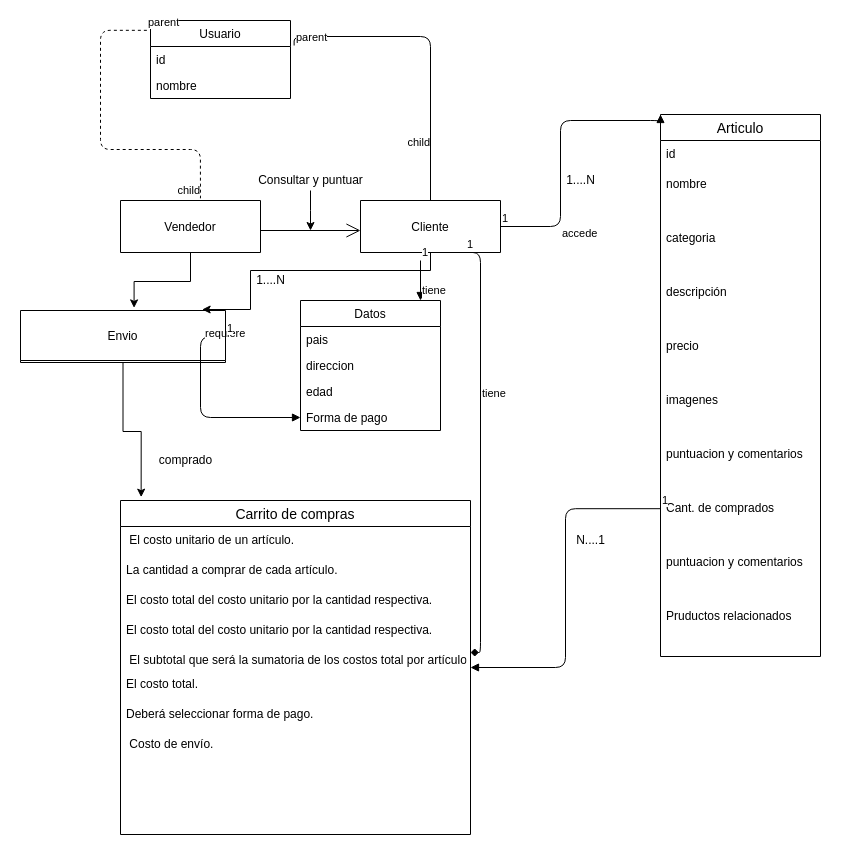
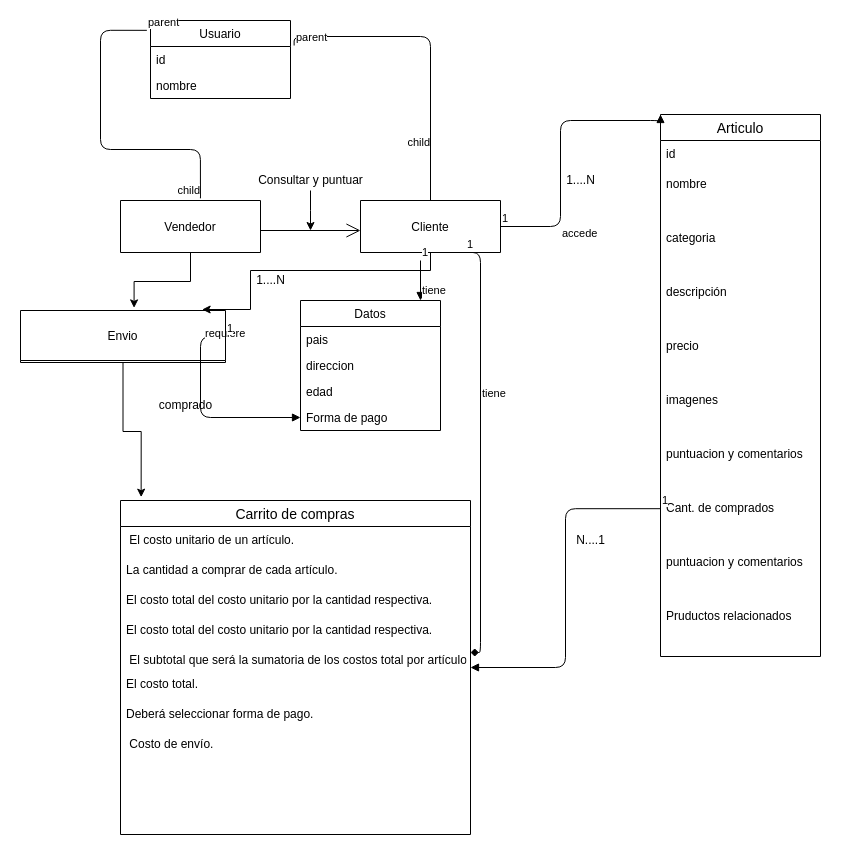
  <mxCell id="0" />
  <mxCell id="1" parent="0" />
  <mxCell id="2" value="Usuario" style="swimlane;fontStyle=0;childLayout=stackLayout;horizontal=1;startSize=26;fillColor=none;horizontalStack=0;resizeParent=1;resizeParentMax=0;resizeLast=0;collapsible=1;marginBottom=0;" vertex="1" parent="1"><mxGeometry x="150" y="20" width="140" height="78" as="geometry" /></mxCell>
  <mxCell id="3" value="id " style="text;strokeColor=none;fillColor=none;align=left;verticalAlign=top;spacingLeft=4;spacingRight=4;overflow=hidden;rotatable=0;points=[[0,0.5],[1,0.5]];portConstraint=eastwest;" vertex="1" parent="2"><mxGeometry y="26" width="140" height="26" as="geometry" /></mxCell>
  <mxCell id="4" value="nombre" style="text;strokeColor=none;fillColor=none;align=left;verticalAlign=top;spacingLeft=4;spacingRight=4;overflow=hidden;rotatable=0;points=[[0,0.5],[1,0.5]];portConstraint=eastwest;" vertex="1" parent="2"><mxGeometry y="52" width="140" height="26" as="geometry" /></mxCell>
  <mxCell id="5" value="Articulo" style="swimlane;fontStyle=0;childLayout=stackLayout;horizontal=1;startSize=26;horizontalStack=0;resizeParent=1;resizeParentMax=0;resizeLast=0;collapsible=1;marginBottom=0;align=center;fontSize=14;" vertex="1" parent="1"><mxGeometry x="660" y="114" width="160" height="542" as="geometry"><mxRectangle x="650" y="144" width="80" height="26" as="alternateBounds" /></mxGeometry></mxCell>
  <mxCell id="6" value="id" style="text;strokeColor=none;fillColor=none;spacingLeft=4;spacingRight=4;overflow=hidden;rotatable=0;points=[[0,0.5],[1,0.5]];portConstraint=eastwest;fontSize=12;" vertex="1" parent="5"><mxGeometry y="26" width="160" height="30" as="geometry" /></mxCell>
  <mxCell id="7" value="nombre" style="text;strokeColor=none;fillColor=none;spacingLeft=4;spacingRight=4;overflow=hidden;rotatable=0;points=[[0,0.5],[1,0.5]];portConstraint=eastwest;fontSize=12;" vertex="1" parent="5"><mxGeometry y="56" width="160" height="54" as="geometry" /></mxCell>
  <mxCell id="8" value="categoria" style="text;strokeColor=none;fillColor=none;spacingLeft=4;spacingRight=4;overflow=hidden;rotatable=0;points=[[0,0.5],[1,0.5]];portConstraint=eastwest;fontSize=12;" vertex="1" parent="5"><mxGeometry y="110" width="160" height="54" as="geometry" /></mxCell>
  <mxCell id="9" value="descripción" style="text;strokeColor=none;fillColor=none;spacingLeft=4;spacingRight=4;overflow=hidden;rotatable=0;points=[[0,0.5],[1,0.5]];portConstraint=eastwest;fontSize=12;" vertex="1" parent="5"><mxGeometry y="164" width="160" height="54" as="geometry" /></mxCell>
  <mxCell id="10" value="precio" style="text;strokeColor=none;fillColor=none;spacingLeft=4;spacingRight=4;overflow=hidden;rotatable=0;points=[[0,0.5],[1,0.5]];portConstraint=eastwest;fontSize=12;" vertex="1" parent="5"><mxGeometry y="218" width="160" height="54" as="geometry" /></mxCell>
  <mxCell id="11" value="imagenes" style="text;strokeColor=none;fillColor=none;spacingLeft=4;spacingRight=4;overflow=hidden;rotatable=0;points=[[0,0.5],[1,0.5]];portConstraint=eastwest;fontSize=12;" vertex="1" parent="5"><mxGeometry y="272" width="160" height="54" as="geometry" /></mxCell>
  <mxCell id="12" value="puntuacion y comentarios" style="text;strokeColor=none;fillColor=none;spacingLeft=4;spacingRight=4;overflow=hidden;rotatable=0;points=[[0,0.5],[1,0.5]];portConstraint=eastwest;fontSize=12;" vertex="1" parent="5"><mxGeometry y="326" width="160" height="54" as="geometry" /></mxCell>
  <mxCell id="13" value="Cant. de comprados" style="text;strokeColor=none;fillColor=none;spacingLeft=4;spacingRight=4;overflow=hidden;rotatable=0;points=[[0,0.5],[1,0.5]];portConstraint=eastwest;fontSize=12;" vertex="1" parent="5"><mxGeometry y="380" width="160" height="54" as="geometry" /></mxCell>
  <mxCell id="14" value="puntuacion y comentarios" style="text;strokeColor=none;fillColor=none;spacingLeft=4;spacingRight=4;overflow=hidden;rotatable=0;points=[[0,0.5],[1,0.5]];portConstraint=eastwest;fontSize=12;" vertex="1" parent="5"><mxGeometry y="434" width="160" height="54" as="geometry" /></mxCell>
  <mxCell id="15" value="Pruductos relacionados" style="text;strokeColor=none;fillColor=none;spacingLeft=4;spacingRight=4;overflow=hidden;rotatable=0;points=[[0,0.5],[1,0.5]];portConstraint=eastwest;fontSize=12;" vertex="1" parent="5"><mxGeometry y="488" width="160" height="54" as="geometry" /></mxCell>
  <mxCell id="16" style="edgeStyle=orthogonalEdgeStyle;rounded=0;orthogonalLoop=1;jettySize=auto;html=1;entryX=0.554;entryY=-0.05;entryDx=0;entryDy=0;entryPerimeter=0;" edge="1" parent="1" source="17" target="47"><mxGeometry relative="1" as="geometry" /></mxCell>
  <mxCell id="17" value="Vendedor" style="swimlane;fontStyle=0;childLayout=stackLayout;horizontal=1;startSize=52;fillColor=none;horizontalStack=0;resizeParent=1;resizeParentMax=0;resizeLast=0;collapsible=1;marginBottom=0;" vertex="1" parent="1"><mxGeometry x="120" y="200" width="140" height="52" as="geometry" /></mxCell>
  <mxCell id="18" style="edgeStyle=orthogonalEdgeStyle;rounded=0;orthogonalLoop=1;jettySize=auto;html=1;entryX=0.886;entryY=-0.019;entryDx=0;entryDy=0;entryPerimeter=0;" edge="1" parent="1" source="19" target="47"><mxGeometry relative="1" as="geometry"><Array as="points"><mxPoint x="430" y="270" /><mxPoint x="250" y="270" /><mxPoint x="250" y="309" /></Array></mxGeometry></mxCell>
  <mxCell id="19" value="Cliente" style="swimlane;fontStyle=0;childLayout=stackLayout;horizontal=1;startSize=52;fillColor=none;horizontalStack=0;resizeParent=1;resizeParentMax=0;resizeLast=0;collapsible=1;marginBottom=0;" vertex="1" parent="1"><mxGeometry x="360" y="200" width="140" height="52" as="geometry" /></mxCell>
  <mxCell id="20" value="" style="endArrow=none;html=1;edgeStyle=orthogonalEdgeStyle;exitX=1.026;exitY=-0.038;exitDx=0;exitDy=0;exitPerimeter=0;entryX=0.5;entryY=0;entryDx=0;entryDy=0;" edge="1" parent="1" source="3" target="19"><mxGeometry relative="1" as="geometry"><mxPoint x="340" y="240" as="sourcePoint" /><mxPoint x="500" y="240" as="targetPoint" /></mxGeometry></mxCell>
  <mxCell id="21" value="parent" style="edgeLabel;resizable=0;html=1;align=left;verticalAlign=bottom;" connectable="0" vertex="1" parent="20"><mxGeometry x="-1" relative="1" as="geometry" /></mxCell>
  <mxCell id="22" value="child" style="edgeLabel;resizable=0;html=1;align=right;verticalAlign=bottom;" connectable="0" vertex="1" parent="20"><mxGeometry x="1" relative="1" as="geometry"><mxPoint y="-49.59" as="offset" /></mxGeometry></mxCell>
- <mxCell id="23" value="" style="endArrow=none;html=1;edgeStyle=orthogonalEdgeStyle;exitX=-0.026;exitY=0.126;exitDx=0;exitDy=0;exitPerimeter=0;entryX=0.571;entryY=-0.042;entryDx=0;entryDy=0;entryPerimeter=0;dashed=1;" edge="1" parent="1" source="2" target="17"><mxGeometry relative="1" as="geometry"><mxPoint x="190" y="98.012" as="sourcePoint" /><mxPoint x="326.36" y="253" as="targetPoint" /><Array as="points"><mxPoint x="100" y="30" /><mxPoint x="100" y="149" /><mxPoint x="200" y="149" /></Array></mxGeometry></mxCell>
+ <mxCell id="23" value="" style="endArrow=none;html=1;edgeStyle=orthogonalEdgeStyle;exitX=-0.026;exitY=0.126;exitDx=0;exitDy=0;exitPerimeter=0;entryX=0.571;entryY=-0.042;entryDx=0;entryDy=0;entryPerimeter=0;" edge="1" parent="1" source="2" target="17"><mxGeometry relative="1" as="geometry"><mxPoint x="190" y="98.012" as="sourcePoint" /><mxPoint x="326.36" y="253" as="targetPoint" /><Array as="points"><mxPoint x="100" y="30" /><mxPoint x="100" y="149" /><mxPoint x="200" y="149" /></Array></mxGeometry></mxCell>
  <mxCell id="24" value="parent" style="edgeLabel;resizable=0;html=1;align=left;verticalAlign=bottom;" connectable="0" vertex="1" parent="23"><mxGeometry x="-1" relative="1" as="geometry" /></mxCell>
  <mxCell id="25" value="child" style="edgeLabel;resizable=0;html=1;align=right;verticalAlign=bottom;" connectable="0" vertex="1" parent="23"><mxGeometry x="1" relative="1" as="geometry" /></mxCell>
  <mxCell id="26" value="tiene" style="endArrow=block;endFill=1;html=1;edgeStyle=orthogonalEdgeStyle;align=left;verticalAlign=top;" edge="1" parent="1" target="48"><mxGeometry x="-0.158" relative="1" as="geometry"><mxPoint x="420" y="260" as="sourcePoint" /><mxPoint x="500" y="240" as="targetPoint" /><Array as="points"><mxPoint x="420" y="300" /><mxPoint x="300" y="300" /><mxPoint x="300" y="385" /></Array><mxPoint as="offset" /></mxGeometry></mxCell>
  <mxCell id="27" value="1" style="edgeLabel;resizable=0;html=1;align=left;verticalAlign=bottom;" connectable="0" vertex="1" parent="26"><mxGeometry x="-1" relative="1" as="geometry" /></mxCell>
  <mxCell id="28" value="tiene" style="endArrow=diamond;endFill=1;html=1;edgeStyle=orthogonalEdgeStyle;align=left;verticalAlign=top;exitX=0.75;exitY=1;exitDx=0;exitDy=0;" edge="1" parent="1" source="19" target="35"><mxGeometry x="-0.327" relative="1" as="geometry"><mxPoint x="340" y="240" as="sourcePoint" /><mxPoint x="480" y="390" as="targetPoint" /><Array as="points"><mxPoint x="480" y="252" /><mxPoint x="480" y="652" /></Array><mxPoint as="offset" /></mxGeometry></mxCell>
  <mxCell id="29" value="1" style="edgeLabel;resizable=0;html=1;align=left;verticalAlign=bottom;" connectable="0" vertex="1" parent="28"><mxGeometry x="-1" relative="1" as="geometry" /></mxCell>
  <mxCell id="30" value="accede" style="endArrow=block;endFill=1;html=1;edgeStyle=orthogonalEdgeStyle;align=left;verticalAlign=top;exitX=1;exitY=0.5;exitDx=0;exitDy=0;entryX=0;entryY=0;entryDx=0;entryDy=0;" edge="1" parent="1" source="19" target="5"><mxGeometry x="-0.559" y="6" relative="1" as="geometry"><mxPoint x="760" y="110" as="sourcePoint" /><mxPoint x="590" y="120" as="targetPoint" /><Array as="points"><mxPoint x="560" y="226" /><mxPoint x="560" y="120" /><mxPoint x="660" y="120" /></Array><mxPoint x="6" y="-6" as="offset" /></mxGeometry></mxCell>
  <mxCell id="31" value="1" style="edgeLabel;resizable=0;html=1;align=left;verticalAlign=bottom;" connectable="0" vertex="1" parent="30"><mxGeometry x="-1" relative="1" as="geometry" /></mxCell>
  <mxCell id="32" value="" style="endArrow=open;endFill=1;endSize=12;html=1;" edge="1" parent="1"><mxGeometry width="160" relative="1" as="geometry"><mxPoint x="260" y="230" as="sourcePoint" /><mxPoint x="360" y="230" as="targetPoint" /></mxGeometry></mxCell>
  <mxCell id="33" style="edgeStyle=orthogonalEdgeStyle;rounded=0;orthogonalLoop=1;jettySize=auto;html=1;" edge="1" parent="1" source="34"><mxGeometry relative="1" as="geometry"><mxPoint x="310" y="230" as="targetPoint" /></mxGeometry></mxCell>
  <mxCell id="34" value="Consultar y puntuar" style="text;html=1;resizable=0;autosize=1;align=center;verticalAlign=middle;points=[];fillColor=none;strokeColor=none;rounded=0;" vertex="1" parent="1"><mxGeometry x="250" y="170" width="120" height="20" as="geometry" /></mxCell>
  <mxCell id="35" value="Carrito de compras" style="swimlane;fontStyle=0;childLayout=stackLayout;horizontal=1;startSize=26;horizontalStack=0;resizeParent=1;resizeParentMax=0;resizeLast=0;collapsible=1;marginBottom=0;align=center;fontSize=14;" vertex="1" parent="1"><mxGeometry x="120" y="500" width="350" height="334" as="geometry"><mxRectangle x="350" y="430" width="150" height="26" as="alternateBounds" /></mxGeometry></mxCell>
  <mxCell id="36" value=" El costo unitario de un artículo." style="text;strokeColor=none;fillColor=none;spacingLeft=4;spacingRight=4;overflow=hidden;rotatable=0;points=[[0,0.5],[1,0.5]];portConstraint=eastwest;fontSize=12;" vertex="1" parent="35"><mxGeometry y="26" width="350" height="30" as="geometry" /></mxCell>
  <mxCell id="37" value="La cantidad a comprar de cada artículo.&#10;" style="text;strokeColor=none;fillColor=none;spacingLeft=4;spacingRight=4;overflow=hidden;rotatable=0;points=[[0,0.5],[1,0.5]];portConstraint=eastwest;fontSize=12;" vertex="1" parent="35"><mxGeometry y="56" width="350" height="30" as="geometry" /></mxCell>
  <mxCell id="38" value="El costo total del costo unitario por la cantidad respectiva.&#10;" style="text;strokeColor=none;fillColor=none;spacingLeft=4;spacingRight=4;overflow=hidden;rotatable=0;points=[[0,0.5],[1,0.5]];portConstraint=eastwest;fontSize=12;" vertex="1" parent="35"><mxGeometry y="86" width="350" height="30" as="geometry" /></mxCell>
  <mxCell id="39" value="El costo total del costo unitario por la cantidad respectiva.&#10;" style="text;strokeColor=none;fillColor=none;spacingLeft=4;spacingRight=4;overflow=hidden;rotatable=0;points=[[0,0.5],[1,0.5]];portConstraint=eastwest;fontSize=12;" vertex="1" parent="35"><mxGeometry y="116" width="350" height="30" as="geometry" /></mxCell>
  <mxCell id="40" value=" El subtotal que será la sumatoria de los costos total por artículo.&#10;" style="text;strokeColor=none;fillColor=none;spacingLeft=4;spacingRight=4;overflow=hidden;rotatable=0;points=[[0,0.5],[1,0.5]];portConstraint=eastwest;fontSize=12;" vertex="1" parent="35"><mxGeometry y="146" width="350" height="24" as="geometry" /></mxCell>
  <mxCell id="41" value="El costo total.&#10;" style="text;strokeColor=none;fillColor=none;spacingLeft=4;spacingRight=4;overflow=hidden;rotatable=0;points=[[0,0.5],[1,0.5]];portConstraint=eastwest;fontSize=12;" vertex="1" parent="35"><mxGeometry y="170" width="350" height="30" as="geometry" /></mxCell>
  <mxCell id="42" value="Deberá seleccionar forma de pago.&#10;" style="text;strokeColor=none;fillColor=none;spacingLeft=4;spacingRight=4;overflow=hidden;rotatable=0;points=[[0,0.5],[1,0.5]];portConstraint=eastwest;fontSize=12;" vertex="1" parent="35"><mxGeometry y="200" width="350" height="30" as="geometry" /></mxCell>
  <mxCell id="43" value=" Costo de envío." style="text;strokeColor=none;fillColor=none;spacingLeft=4;spacingRight=4;overflow=hidden;rotatable=0;points=[[0,0.5],[1,0.5]];portConstraint=eastwest;fontSize=12;" vertex="1" parent="35"><mxGeometry y="230" width="350" height="104" as="geometry" /></mxCell>
  <mxCell id="44" value="requiere" style="endArrow=block;endFill=1;html=1;edgeStyle=orthogonalEdgeStyle;align=left;verticalAlign=top;exitX=1;exitY=0.5;exitDx=0;exitDy=0;" edge="1" parent="1" source="47" target="52"><mxGeometry x="-0.785" y="-16" relative="1" as="geometry"><mxPoint x="180" y="336" as="sourcePoint" /><mxPoint x="570" y="840" as="targetPoint" /><Array as="points"><mxPoint x="200" y="336" /><mxPoint x="200" y="417" /></Array><mxPoint as="offset" /></mxGeometry></mxCell>
  <mxCell id="45" value="1" style="edgeLabel;resizable=0;html=1;align=left;verticalAlign=bottom;" connectable="0" vertex="1" parent="44"><mxGeometry x="-1" relative="1" as="geometry" /></mxCell>
  <mxCell id="46" style="edgeStyle=orthogonalEdgeStyle;rounded=0;orthogonalLoop=1;jettySize=auto;html=1;entryX=0.059;entryY=-0.01;entryDx=0;entryDy=0;entryPerimeter=0;" edge="1" parent="1" source="47" target="35"><mxGeometry relative="1" as="geometry" /></mxCell>
  <mxCell id="47" value="Envio" style="swimlane;fontStyle=0;childLayout=stackLayout;horizontal=1;startSize=50;fillColor=none;horizontalStack=0;resizeParent=1;resizeParentMax=0;resizeLast=0;collapsible=1;marginBottom=0;" vertex="1" parent="1"><mxGeometry x="20" y="310" width="205" height="52" as="geometry" /></mxCell>
  <mxCell id="48" value="Datos" style="swimlane;fontStyle=0;childLayout=stackLayout;horizontal=1;startSize=26;fillColor=none;horizontalStack=0;resizeParent=1;resizeParentMax=0;resizeLast=0;collapsible=1;marginBottom=0;" vertex="1" parent="1"><mxGeometry x="300" y="300" width="140" height="130" as="geometry" /></mxCell>
  <mxCell id="49" value="pais" style="text;strokeColor=none;fillColor=none;align=left;verticalAlign=top;spacingLeft=4;spacingRight=4;overflow=hidden;rotatable=0;points=[[0,0.5],[1,0.5]];portConstraint=eastwest;" vertex="1" parent="48"><mxGeometry y="26" width="140" height="26" as="geometry" /></mxCell>
  <mxCell id="50" value="direccion" style="text;strokeColor=none;fillColor=none;align=left;verticalAlign=top;spacingLeft=4;spacingRight=4;overflow=hidden;rotatable=0;points=[[0,0.5],[1,0.5]];portConstraint=eastwest;" vertex="1" parent="48"><mxGeometry y="52" width="140" height="26" as="geometry" /></mxCell>
  <mxCell id="51" value="edad" style="text;strokeColor=none;fillColor=none;align=left;verticalAlign=top;spacingLeft=4;spacingRight=4;overflow=hidden;rotatable=0;points=[[0,0.5],[1,0.5]];portConstraint=eastwest;" vertex="1" parent="48"><mxGeometry y="78" width="140" height="26" as="geometry" /></mxCell>
  <mxCell id="52" value="Forma de pago" style="text;strokeColor=none;fillColor=none;align=left;verticalAlign=top;spacingLeft=4;spacingRight=4;overflow=hidden;rotatable=0;points=[[0,0.5],[1,0.5]];portConstraint=eastwest;" vertex="1" parent="48"><mxGeometry y="104" width="140" height="26" as="geometry" /></mxCell>
  <mxCell id="53" value="" style="endArrow=block;endFill=1;html=1;edgeStyle=orthogonalEdgeStyle;align=left;verticalAlign=top;exitX=0;exitY=0.263;exitDx=0;exitDy=0;exitPerimeter=0;" edge="1" parent="1" source="13" target="35"><mxGeometry x="-0.581" y="22" relative="1" as="geometry"><mxPoint x="340" y="490" as="sourcePoint" /><mxPoint x="500" y="490" as="targetPoint" /><mxPoint as="offset" /></mxGeometry></mxCell>
  <mxCell id="54" value="1" style="edgeLabel;resizable=0;html=1;align=left;verticalAlign=bottom;" connectable="0" vertex="1" parent="53"><mxGeometry x="-1" relative="1" as="geometry" /></mxCell>
- <mxCell id="55" value="comprado" style="text;html=1;resizable=0;autosize=1;align=center;verticalAlign=middle;points=[];fillColor=none;strokeColor=none;rounded=0;" vertex="1" parent="1"><mxGeometry x="150" y="450" width="70" height="20" as="geometry" /></mxCell>
+ <mxCell id="55" value="comprado" style="text;html=1;resizable=0;autosize=1;align=center;verticalAlign=middle;points=[];fillColor=none;strokeColor=none;rounded=0;" vertex="1" parent="1"><mxGeometry x="150" y="395" width="70" height="20" as="geometry" /></mxCell>
  <mxCell id="56" value="N....1" style="text;html=1;resizable=0;autosize=1;align=center;verticalAlign=middle;points=[];fillColor=none;strokeColor=none;rounded=0;" vertex="1" parent="1"><mxGeometry x="570" y="530" width="40" height="20" as="geometry" /></mxCell>
  <mxCell id="57" value="1....N" style="text;html=1;resizable=0;autosize=1;align=center;verticalAlign=middle;points=[];fillColor=none;strokeColor=none;rounded=0;" vertex="1" parent="1"><mxGeometry x="560" y="170" width="40" height="20" as="geometry" /></mxCell>
  <mxCell id="58" value="1....N" style="text;html=1;resizable=0;autosize=1;align=center;verticalAlign=middle;points=[];fillColor=none;strokeColor=none;rounded=0;" vertex="1" parent="1"><mxGeometry x="250" y="270" width="40" height="20" as="geometry" /></mxCell>
